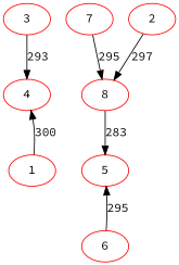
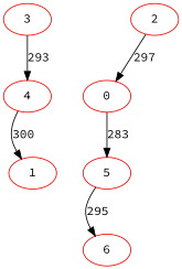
  digraph {
    fontname="Source Code Pro"
    node [color=red fontname="Source Code Pro"]
    edge [fontname="Source Code Pro"]
    3
    4
    1
-   7
-   8
+   8 [label=0]
    5
    2
    6
    3 -> 4 [label=293]
-   1 -> 4 [label=300]
-   7 -> 8 [label=295]
+   4 -> 1 [label=300]
    8 -> 5 [label=283]
-   6 -> 5 [label=295]
+   5 -> 6 [label=295]
    2 -> 8 [label=297]
  }
